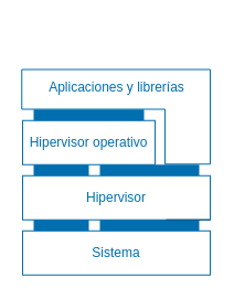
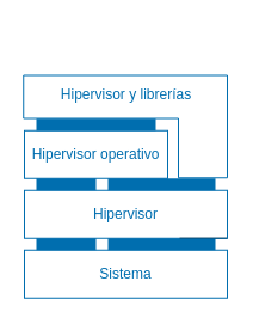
  <mxCell id="0" />
  <mxCell id="1" parent="0" />
  <mxCell id="2" value="" style="rounded=0;whiteSpace=wrap;html=1;fillColor=light-dark(#006EAF,#006EAF);fontColor=light-dark(#006EAF,#006EAF);strokeColor=none;" parent="1" vertex="1"><mxGeometry x="30" y="198.75" width="50" height="10" as="geometry" /></mxCell>
  <mxCell id="3" value="" style="rounded=0;whiteSpace=wrap;html=1;fillColor=light-dark(#006EAF,#006EAF);fontColor=light-dark(#006EAF,#006EAF);strokeColor=none;" parent="1" vertex="1"><mxGeometry x="90" y="198.75" width="90" height="10" as="geometry" /></mxCell>
  <mxCell id="4" value="" style="rounded=0;whiteSpace=wrap;html=1;fillColor=light-dark(#006EAF,#006EAF);fontColor=light-dark(#006EAF,#006EAF);strokeColor=none;" parent="1" vertex="1"><mxGeometry x="30" y="98.75" width="100" height="10" as="geometry" /></mxCell>
  <mxCell id="5" value="Sistema" style="rounded=0;whiteSpace=wrap;html=1;fillColor=none;fontColor=light-dark(#006EAF,#006EAF);strokeColor=light-dark(#006EAF,#006EAF);" parent="1" vertex="1"><mxGeometry x="20" y="208.75" width="170" height="40" as="geometry" /></mxCell>
  <mxCell id="6" value="Hipervisor operativo" style="rounded=0;whiteSpace=wrap;html=1;fillColor=none;fontColor=light-dark(#006EAF,#006EAF);strokeColor=light-dark(#006EAF,#006EAF);" parent="1" vertex="1"><mxGeometry x="20" y="108.75" width="120" height="40" as="geometry" /></mxCell>
  <mxCell id="7" value="" style="endArrow=none;html=1;strokeColor=light-dark(#000000,#006EAF);fontColor=light-dark(#006EAF,#006EAF);" parent="1" edge="1"><mxGeometry width="50" height="50" relative="1" as="geometry"><mxPoint x="150" y="198.75" as="sourcePoint" /><mxPoint x="190" y="198.75" as="targetPoint" /></mxGeometry></mxCell>
  <mxCell id="8" value="" style="shape=corner;whiteSpace=wrap;html=1;rotation=90;dx=36;dy=41;fillColor=none;fontColor=light-dark(#006EAF,#006EAF);strokeColor=light-dark(#006EAF,#006EAF);" parent="1" vertex="1"><mxGeometry x="61.75" y="20" width="85.75" height="170.75" as="geometry" /></mxCell>
  <mxCell id="9" value="Hipervisor" style="rounded=0;whiteSpace=wrap;html=1;fillColor=none;fontColor=light-dark(#006EAF,#006EAF);strokeColor=light-dark(#006EAF,#006EAF);fillStyle=solid;" parent="1" vertex="1"><mxGeometry x="20" y="158.75" width="170" height="40" as="geometry" /></mxCell>
  <mxCell id="10" value="" style="rounded=0;whiteSpace=wrap;html=1;fillColor=light-dark(#006EAF,#006EAF);fontColor=light-dark(#006EAF,#006EAF);strokeColor=none;" parent="1" vertex="1"><mxGeometry x="30" y="148.75" width="50" height="10" as="geometry" /></mxCell>
  <mxCell id="11" value="" style="rounded=0;whiteSpace=wrap;html=1;fillColor=light-dark(#006EAF,#006EAF);fontColor=light-dark(#006EAF,#006EAF);strokeColor=none;" parent="1" vertex="1"><mxGeometry x="90" y="148.75" width="90" height="10" as="geometry" /></mxCell>
- <mxCell id="12" value="Aplicaciones y librerías" style="text;html=1;align=center;verticalAlign=middle;resizable=0;points=[];autosize=1;strokeColor=none;fillColor=none;fontColor=light-dark(#006EAF,#006EAF);" parent="1" vertex="1"><mxGeometry x="29.62" y="63.75" width="150" height="30" as="geometry" /></mxCell>
+ <mxCell id="12" value="Hipervisor y librerías" style="text;html=1;align=center;verticalAlign=middle;resizable=0;points=[];autosize=1;strokeColor=none;fillColor=none;fontColor=light-dark(#006EAF,#006EAF);" parent="1" vertex="1"><mxGeometry x="29.62" y="63.75" width="150" height="30" as="geometry" /></mxCell>
